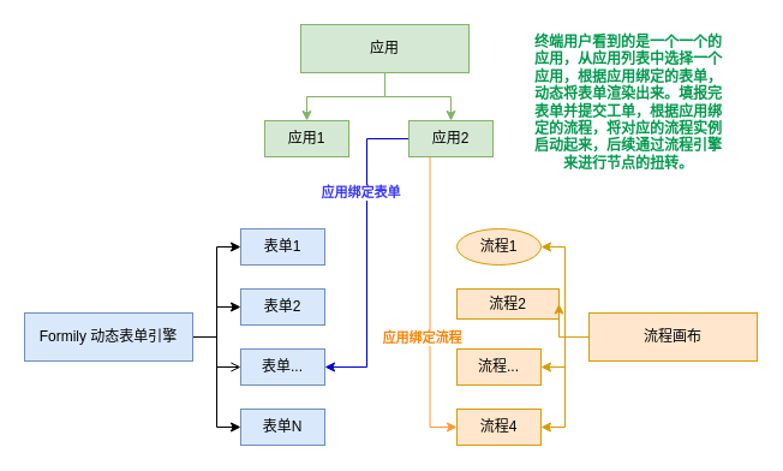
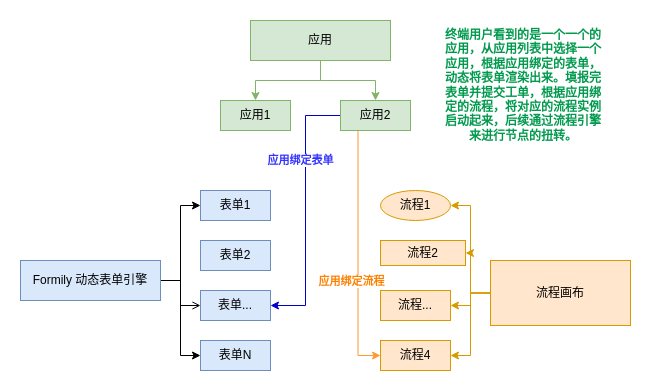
  <mxCell id="0" />
  <mxCell id="1" parent="0" />
  <mxCell id="2" style="edgeStyle=orthogonalEdgeStyle;rounded=0;orthogonalLoop=1;jettySize=auto;html=1;exitX=1;exitY=0.5;exitDx=0;exitDy=0;entryX=0;entryY=0.5;entryDx=0;entryDy=0;" edge="1" parent="1" source="6" target="7"><mxGeometry relative="1" as="geometry" /></mxCell>
  <mxCell id="3" style="edgeStyle=orthogonalEdgeStyle;rounded=0;orthogonalLoop=1;jettySize=auto;html=1;exitX=1;exitY=0.5;exitDx=0;exitDy=0;entryX=0;entryY=0.5;entryDx=0;entryDy=0;" edge="1" parent="1" source="6" target="10"><mxGeometry relative="1" as="geometry" /></mxCell>
- <mxCell id="4" style="edgeStyle=orthogonalEdgeStyle;rounded=0;orthogonalLoop=1;jettySize=auto;html=1;exitX=1;exitY=0.5;exitDx=0;exitDy=0;entryX=0;entryY=0.5;entryDx=0;entryDy=0;" edge="1" parent="1" source="6" target="8"><mxGeometry relative="1" as="geometry" /></mxCell>
  <mxCell id="5" style="edgeStyle=orthogonalEdgeStyle;rounded=0;orthogonalLoop=1;jettySize=auto;html=1;exitX=1;exitY=0.5;exitDx=0;exitDy=0;entryX=0;entryY=0.5;entryDx=0;entryDy=0;endArrow=open;" edge="1" parent="1" source="6" target="9"><mxGeometry relative="1" as="geometry" /></mxCell>
  <mxCell id="6" value="Formily 动态表单引擎" style="rounded=0;whiteSpace=wrap;html=1;fillColor=#dae8fc;strokeColor=#6c8ebf;" vertex="1" parent="1"><mxGeometry x="20" y="260" width="140" height="40" as="geometry" /></mxCell>
  <mxCell id="7" value="表单1" style="rounded=0;whiteSpace=wrap;html=1;fillColor=#dae8fc;strokeColor=#6c8ebf;" vertex="1" parent="1"><mxGeometry x="200" y="190" width="70" height="30" as="geometry" /></mxCell>
  <mxCell id="8" value="表单2" style="rounded=0;whiteSpace=wrap;html=1;fillColor=#dae8fc;strokeColor=#6c8ebf;" vertex="1" parent="1"><mxGeometry x="200" y="240" width="70" height="30" as="geometry" /></mxCell>
  <mxCell id="9" value="表单..." style="rounded=0;whiteSpace=wrap;html=1;fillColor=#dae8fc;strokeColor=#6c8ebf;" vertex="1" parent="1"><mxGeometry x="200" y="290" width="70" height="30" as="geometry" /></mxCell>
  <mxCell id="10" value="表单N" style="rounded=0;whiteSpace=wrap;html=1;fillColor=#dae8fc;strokeColor=#6c8ebf;" vertex="1" parent="1"><mxGeometry x="200" y="340" width="70" height="30" as="geometry" /></mxCell>
  <mxCell id="11" style="edgeStyle=orthogonalEdgeStyle;rounded=0;orthogonalLoop=1;jettySize=auto;html=1;exitX=0.5;exitY=1;exitDx=0;exitDy=0;entryX=0.5;entryY=0;entryDx=0;entryDy=0;fillColor=#d5e8d4;strokeColor=#82b366;" edge="1" parent="1" source="13" target="14"><mxGeometry relative="1" as="geometry" /></mxCell>
  <mxCell id="12" style="edgeStyle=orthogonalEdgeStyle;rounded=0;orthogonalLoop=1;jettySize=auto;html=1;exitX=0.5;exitY=1;exitDx=0;exitDy=0;fillColor=#d5e8d4;strokeColor=#82b366;" edge="1" parent="1" source="13" target="18"><mxGeometry relative="1" as="geometry" /></mxCell>
  <mxCell id="13" value="应用" style="rounded=0;whiteSpace=wrap;html=1;fillColor=#d5e8d4;strokeColor=#82b366;" vertex="1" parent="1"><mxGeometry x="250" y="20" width="140" height="40" as="geometry" /></mxCell>
  <mxCell id="14" value="应用1" style="rounded=0;whiteSpace=wrap;html=1;fillColor=#d5e8d4;strokeColor=#82b366;" vertex="1" parent="1"><mxGeometry x="220" y="100" width="70" height="30" as="geometry" /></mxCell>
  <mxCell id="15" value="&lt;b&gt;&lt;font color=&quot;#3333ff&quot;&gt;应用绑定表单&lt;/font&gt;&lt;/b&gt;" style="edgeStyle=orthogonalEdgeStyle;rounded=0;orthogonalLoop=1;jettySize=auto;html=1;exitX=0;exitY=0.5;exitDx=0;exitDy=0;entryX=1;entryY=0.5;entryDx=0;entryDy=0;strokeColor=#0000CC;" edge="1" parent="1" source="18" target="9"><mxGeometry x="-0.385" y="-5" relative="1" as="geometry"><mxPoint as="offset" /></mxGeometry></mxCell>
  <mxCell id="16" style="edgeStyle=orthogonalEdgeStyle;rounded=0;orthogonalLoop=1;jettySize=auto;html=1;exitX=0.25;exitY=1;exitDx=0;exitDy=0;entryX=0;entryY=0.5;entryDx=0;entryDy=0;strokeColor=#FF9933;" edge="1" parent="1" source="18" target="22"><mxGeometry relative="1" as="geometry" /></mxCell>
  <mxCell id="17" value="&lt;b&gt;&lt;font color=&quot;#ff8000&quot;&gt;应用绑定流程&lt;/font&gt;&lt;/b&gt;" style="edgeLabel;html=1;align=center;verticalAlign=middle;resizable=0;points=[];" vertex="1" connectable="0" parent="16"><mxGeometry x="0.01" y="1" relative="1" as="geometry"><mxPoint x="-8" y="25" as="offset" /></mxGeometry></mxCell>
  <mxCell id="18" value="应用2" style="rounded=0;whiteSpace=wrap;html=1;fillColor=#d5e8d4;strokeColor=#82b366;" vertex="1" parent="1"><mxGeometry x="340" y="100" width="70" height="30" as="geometry" /></mxCell>
  <mxCell id="19" value="流程1" style="ellipse;whiteSpace=wrap;html=1;fillColor=#ffe6cc;strokeColor=#d79b00;" vertex="1" parent="1"><mxGeometry x="380" y="190" width="70" height="30" as="geometry" /></mxCell>
  <mxCell id="20" value="流程2" style="rounded=0;whiteSpace=wrap;html=1;fillColor=#ffe6cc;strokeColor=#d79b00;" vertex="1" parent="1"><mxGeometry x="380" y="240" width="85" height="25" as="geometry" /></mxCell>
  <mxCell id="21" value="流程..." style="rounded=0;whiteSpace=wrap;html=1;fillColor=#ffe6cc;strokeColor=#d79b00;" vertex="1" parent="1"><mxGeometry x="380" y="290" width="70" height="30" as="geometry" /></mxCell>
  <mxCell id="22" value="流程4" style="rounded=0;whiteSpace=wrap;html=1;fillColor=#ffe6cc;strokeColor=#d79b00;" vertex="1" parent="1"><mxGeometry x="380" y="340" width="70" height="30" as="geometry" /></mxCell>
  <mxCell id="23" style="edgeStyle=orthogonalEdgeStyle;rounded=0;orthogonalLoop=1;jettySize=auto;html=1;exitX=0;exitY=0.5;exitDx=0;exitDy=0;entryX=1;entryY=0.5;entryDx=0;entryDy=0;fillColor=#ffe6cc;strokeColor=#d79b00;" edge="1" parent="1" source="27" target="19"><mxGeometry relative="1" as="geometry" /></mxCell>
  <mxCell id="24" style="edgeStyle=orthogonalEdgeStyle;rounded=0;orthogonalLoop=1;jettySize=auto;html=1;exitX=0;exitY=0.5;exitDx=0;exitDy=0;entryX=1;entryY=0.5;entryDx=0;entryDy=0;fillColor=#ffe6cc;strokeColor=#d79b00;" edge="1" parent="1" source="27" target="20"><mxGeometry relative="1" as="geometry" /></mxCell>
  <mxCell id="25" style="edgeStyle=orthogonalEdgeStyle;rounded=0;orthogonalLoop=1;jettySize=auto;html=1;exitX=0;exitY=0.5;exitDx=0;exitDy=0;entryX=1;entryY=0.5;entryDx=0;entryDy=0;fillColor=#ffe6cc;strokeColor=#d79b00;" edge="1" parent="1" source="27" target="21"><mxGeometry relative="1" as="geometry" /></mxCell>
  <mxCell id="26" style="edgeStyle=orthogonalEdgeStyle;rounded=0;orthogonalLoop=1;jettySize=auto;html=1;exitX=0;exitY=0.5;exitDx=0;exitDy=0;entryX=1;entryY=0.5;entryDx=0;entryDy=0;fillColor=#ffe6cc;strokeColor=#d79b00;" edge="1" parent="1" source="27" target="22"><mxGeometry relative="1" as="geometry" /></mxCell>
- <mxCell id="27" value="流程画布" style="rounded=0;whiteSpace=wrap;html=1;fillColor=#ffe6cc;strokeColor=#d79b00;" vertex="1" parent="1"><mxGeometry x="490" y="260" width="140" height="40" as="geometry" /></mxCell>
+ <mxCell id="27" value="流程画布" style="rounded=0;whiteSpace=wrap;html=1;fillColor=#ffe6cc;strokeColor=#d79b00;" vertex="1" parent="1"><mxGeometry x="490" y="260" width="140" height="65" as="geometry" /></mxCell>
  <mxCell id="28" value="&lt;b&gt;&lt;font color=&quot;#00994d&quot;&gt;终端用户看到的是一个一个的应用，从应用列表中选择一个应用，根据应用绑定的表单，动态将表单渲染出来。填报完表单并提交工单，根据应用绑定的流程，将对应的流程实例启动起来，后续通过流程引擎来进行节点的扭转。&lt;/font&gt;&lt;/b&gt;" style="text;html=1;strokeColor=none;fillColor=none;align=center;verticalAlign=middle;whiteSpace=wrap;rounded=0;fontColor=#FF8000;" vertex="1" parent="1"><mxGeometry x="443" y="20" width="160" height="130" as="geometry" /></mxCell>
